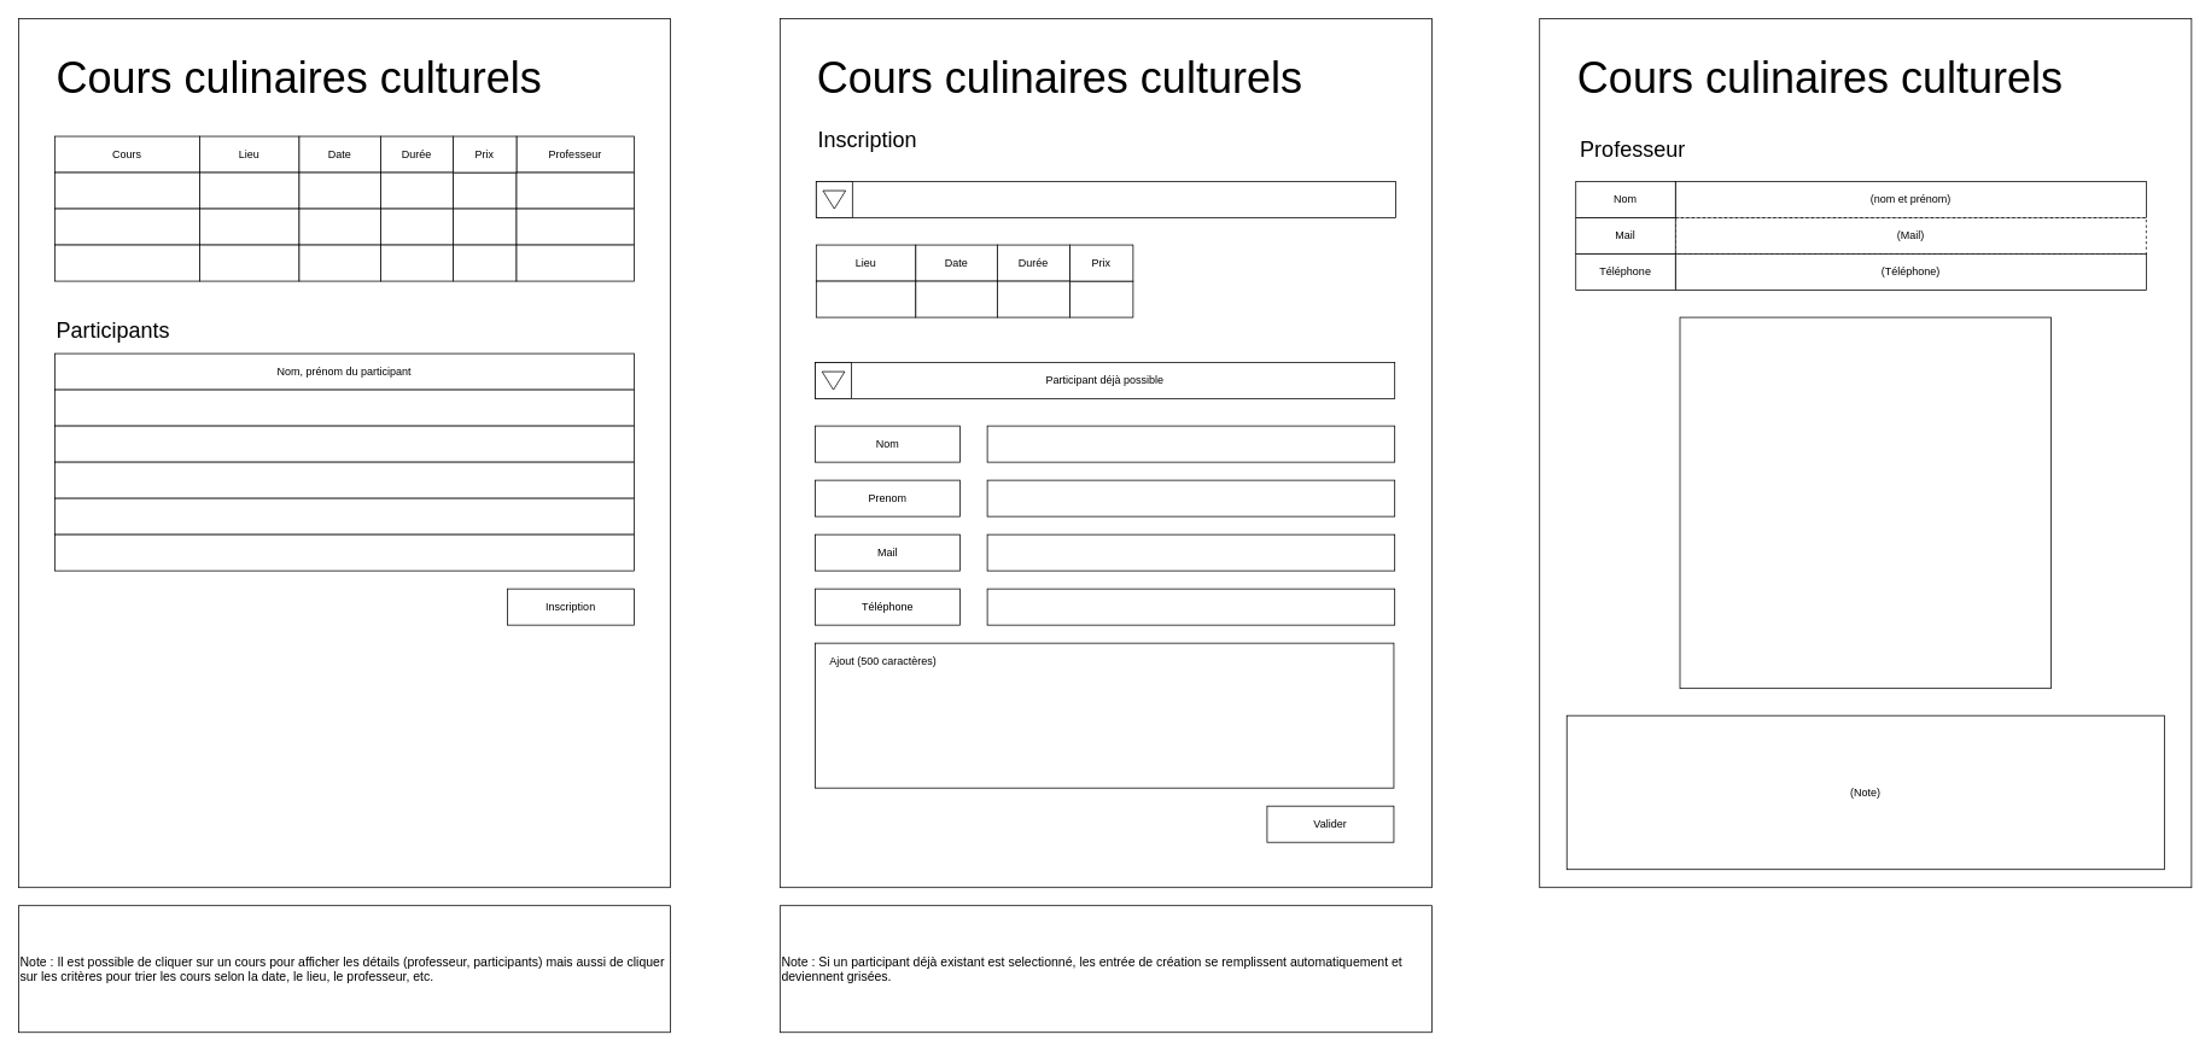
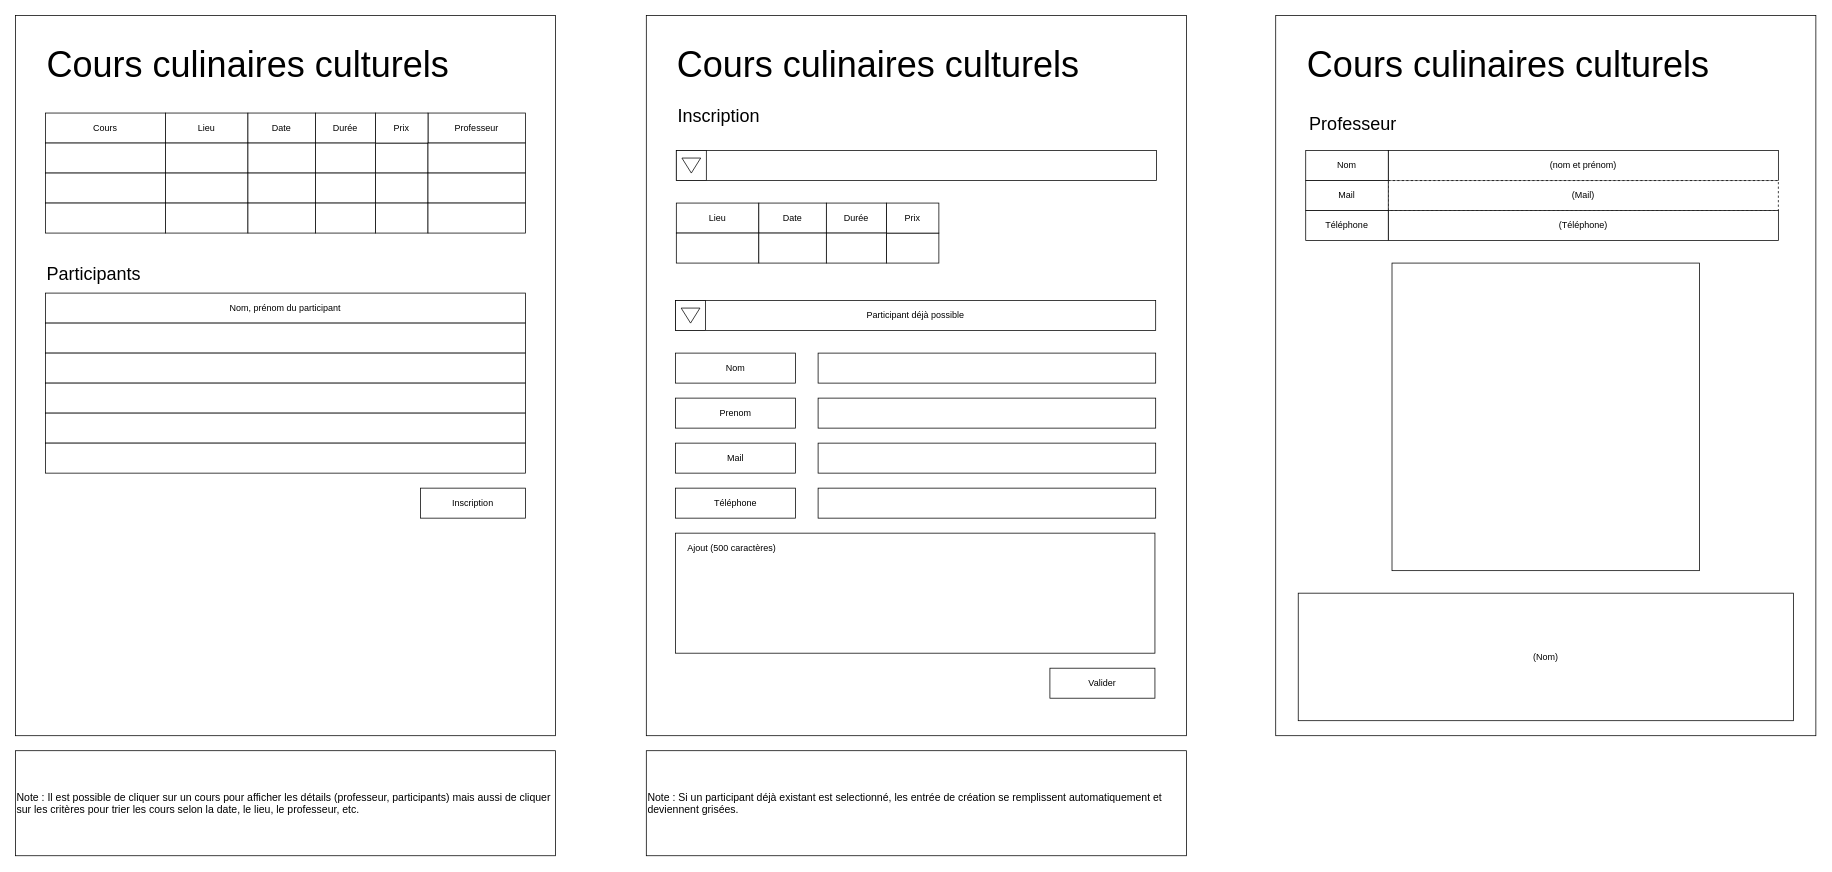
  <mxCell id="0" />
  <mxCell id="1" parent="0" />
  <mxCell id="2" value="" style="rounded=0;whiteSpace=wrap;html=1;" parent="1" vertex="1"><mxGeometry x="1700" y="20" width="720" height="960" as="geometry" /></mxCell>
  <mxCell id="3" value="" style="rounded=0;whiteSpace=wrap;html=1;" parent="1" vertex="1"><mxGeometry x="861" y="20" width="720" height="960" as="geometry" /></mxCell>
  <mxCell id="4" value="" style="rounded=0;whiteSpace=wrap;html=1;" parent="1" vertex="1"><mxGeometry x="20" y="20" width="720" height="960" as="geometry" /></mxCell>
  <mxCell id="5" value="&lt;div style=&quot;text-align: justify;&quot;&gt;&lt;span style=&quot;font-size: 48px; background-color: initial;&quot;&gt;Cours culinaires culturels&lt;/span&gt;&lt;/div&gt;" style="text;html=1;align=left;verticalAlign=middle;whiteSpace=wrap;rounded=0;" parent="1" vertex="1"><mxGeometry x="60" y="40" width="550" height="90" as="geometry" /></mxCell>
  <mxCell id="6" value="&lt;div style=&quot;text-align: justify;&quot;&gt;&lt;span style=&quot;background-color: initial;&quot;&gt;&lt;font style=&quot;font-size: 24px;&quot;&gt;Inscription&lt;/font&gt;&lt;/span&gt;&lt;/div&gt;" style="text;html=1;align=left;verticalAlign=middle;whiteSpace=wrap;rounded=0;" parent="1" vertex="1"><mxGeometry x="901" y="130" width="190" height="50" as="geometry" /></mxCell>
  <mxCell id="7" value="Cours" style="rounded=0;whiteSpace=wrap;html=1;" parent="1" vertex="1"><mxGeometry x="60" y="150" width="160" height="40" as="geometry" /></mxCell>
  <mxCell id="8" value="Lieu" style="rounded=0;whiteSpace=wrap;html=1;" parent="1" vertex="1"><mxGeometry x="220" y="150" width="110" height="40" as="geometry" /></mxCell>
  <mxCell id="9" value="Date" style="rounded=0;whiteSpace=wrap;html=1;" parent="1" vertex="1"><mxGeometry x="330" y="150" width="90" height="40" as="geometry" /></mxCell>
  <mxCell id="10" value="Professeur" style="rounded=0;whiteSpace=wrap;html=1;" parent="1" vertex="1"><mxGeometry x="570" y="150" width="130" height="40" as="geometry" /></mxCell>
  <mxCell id="11" value="" style="rounded=0;whiteSpace=wrap;html=1;" parent="1" vertex="1"><mxGeometry x="60" y="190" width="160" height="40" as="geometry" /></mxCell>
  <mxCell id="12" value="" style="rounded=0;whiteSpace=wrap;html=1;" parent="1" vertex="1"><mxGeometry x="220" y="190" width="110" height="40" as="geometry" /></mxCell>
  <mxCell id="13" value="" style="rounded=0;whiteSpace=wrap;html=1;" parent="1" vertex="1"><mxGeometry x="330" y="190" width="90" height="40" as="geometry" /></mxCell>
  <mxCell id="14" value="" style="rounded=0;whiteSpace=wrap;html=1;" parent="1" vertex="1"><mxGeometry x="500" y="190" width="70" height="40" as="geometry" /></mxCell>
  <mxCell id="15" value="Prix" style="rounded=0;whiteSpace=wrap;html=1;" parent="1" vertex="1"><mxGeometry x="500" y="150" width="70" height="40" as="geometry" /></mxCell>
  <mxCell id="16" value="" style="rounded=0;whiteSpace=wrap;html=1;" parent="1" vertex="1"><mxGeometry x="570" y="190" width="130" height="40" as="geometry" /></mxCell>
  <mxCell id="17" value="Durée" style="rounded=0;whiteSpace=wrap;html=1;" parent="1" vertex="1"><mxGeometry x="420" y="150" width="80" height="40" as="geometry" /></mxCell>
  <mxCell id="18" value="" style="rounded=0;whiteSpace=wrap;html=1;" parent="1" vertex="1"><mxGeometry x="420" y="190" width="80" height="40" as="geometry" /></mxCell>
  <mxCell id="19" value="" style="rounded=0;whiteSpace=wrap;html=1;" parent="1" vertex="1"><mxGeometry x="60" y="230" width="160" height="40" as="geometry" /></mxCell>
  <mxCell id="20" value="" style="rounded=0;whiteSpace=wrap;html=1;" parent="1" vertex="1"><mxGeometry x="220" y="230" width="110" height="40" as="geometry" /></mxCell>
  <mxCell id="21" value="" style="rounded=0;whiteSpace=wrap;html=1;" parent="1" vertex="1"><mxGeometry x="330" y="230" width="90" height="40" as="geometry" /></mxCell>
  <mxCell id="22" value="" style="rounded=0;whiteSpace=wrap;html=1;" parent="1" vertex="1"><mxGeometry x="500" y="230" width="70" height="40" as="geometry" /></mxCell>
  <mxCell id="23" value="" style="rounded=0;whiteSpace=wrap;html=1;" parent="1" vertex="1"><mxGeometry x="570" y="230" width="130" height="40" as="geometry" /></mxCell>
  <mxCell id="24" value="" style="rounded=0;whiteSpace=wrap;html=1;" parent="1" vertex="1"><mxGeometry x="420" y="230" width="80" height="40" as="geometry" /></mxCell>
  <mxCell id="25" value="" style="rounded=0;whiteSpace=wrap;html=1;" parent="1" vertex="1"><mxGeometry x="60" y="270" width="160" height="40" as="geometry" /></mxCell>
  <mxCell id="26" value="" style="rounded=0;whiteSpace=wrap;html=1;" parent="1" vertex="1"><mxGeometry x="220" y="270" width="110" height="40" as="geometry" /></mxCell>
  <mxCell id="27" value="" style="rounded=0;whiteSpace=wrap;html=1;" parent="1" vertex="1"><mxGeometry x="330" y="270" width="90" height="40" as="geometry" /></mxCell>
  <mxCell id="28" value="" style="rounded=0;whiteSpace=wrap;html=1;" parent="1" vertex="1"><mxGeometry x="500" y="270" width="70" height="40" as="geometry" /></mxCell>
  <mxCell id="29" value="" style="rounded=0;whiteSpace=wrap;html=1;" parent="1" vertex="1"><mxGeometry x="570" y="270" width="130" height="40" as="geometry" /></mxCell>
  <mxCell id="30" value="" style="rounded=0;whiteSpace=wrap;html=1;" parent="1" vertex="1"><mxGeometry x="420" y="270" width="80" height="40" as="geometry" /></mxCell>
  <mxCell id="31" value="&lt;div style=&quot;text-align: justify;&quot;&gt;&lt;span style=&quot;font-size: 48px; background-color: initial;&quot;&gt;Cours culinaires culturels&lt;/span&gt;&lt;/div&gt;" style="text;html=1;align=left;verticalAlign=middle;whiteSpace=wrap;rounded=0;" parent="1" vertex="1"><mxGeometry x="900" y="40" width="550" height="90" as="geometry" /></mxCell>
  <mxCell id="32" value="" style="group" parent="1" vertex="1" connectable="0"><mxGeometry x="901" y="200" width="640" height="40" as="geometry" /></mxCell>
  <mxCell id="33" value="" style="rounded=0;whiteSpace=wrap;html=1;" parent="32" vertex="1"><mxGeometry width="640" height="40" as="geometry" /></mxCell>
  <mxCell id="34" value="" style="rounded=0;whiteSpace=wrap;html=1;" parent="32" vertex="1"><mxGeometry width="40" height="40" as="geometry" /></mxCell>
  <mxCell id="35" value="" style="triangle;whiteSpace=wrap;html=1;rotation=90;" parent="32" vertex="1"><mxGeometry x="10" y="7.5" width="20" height="25" as="geometry" /></mxCell>
  <mxCell id="36" value="Lieu" style="rounded=0;whiteSpace=wrap;html=1;" parent="1" vertex="1"><mxGeometry x="901" y="270" width="110" height="40" as="geometry" /></mxCell>
  <mxCell id="37" value="Date" style="rounded=0;whiteSpace=wrap;html=1;" parent="1" vertex="1"><mxGeometry x="1011" y="270" width="90" height="40" as="geometry" /></mxCell>
  <mxCell id="38" value="" style="rounded=0;whiteSpace=wrap;html=1;" parent="1" vertex="1"><mxGeometry x="901" y="310" width="110" height="40" as="geometry" /></mxCell>
  <mxCell id="39" value="" style="rounded=0;whiteSpace=wrap;html=1;" parent="1" vertex="1"><mxGeometry x="1011" y="310" width="90" height="40" as="geometry" /></mxCell>
  <mxCell id="40" value="" style="rounded=0;whiteSpace=wrap;html=1;" parent="1" vertex="1"><mxGeometry x="1181" y="310" width="70" height="40" as="geometry" /></mxCell>
  <mxCell id="41" value="Prix" style="rounded=0;whiteSpace=wrap;html=1;" parent="1" vertex="1"><mxGeometry x="1181" y="270" width="70" height="40" as="geometry" /></mxCell>
  <mxCell id="42" value="Durée" style="rounded=0;whiteSpace=wrap;html=1;" parent="1" vertex="1"><mxGeometry x="1101" y="270" width="80" height="40" as="geometry" /></mxCell>
  <mxCell id="43" value="" style="rounded=0;whiteSpace=wrap;html=1;" parent="1" vertex="1"><mxGeometry x="1101" y="310" width="80" height="40" as="geometry" /></mxCell>
  <mxCell id="44" value="" style="rounded=0;whiteSpace=wrap;html=1;" parent="1" vertex="1"><mxGeometry x="1090" y="470" width="450" height="40" as="geometry" /></mxCell>
  <mxCell id="45" value="Nom" style="rounded=0;whiteSpace=wrap;html=1;" parent="1" vertex="1"><mxGeometry x="900" y="470" width="160" height="40" as="geometry" /></mxCell>
  <mxCell id="46" value="" style="rounded=0;whiteSpace=wrap;html=1;" parent="1" vertex="1"><mxGeometry x="1090" y="530" width="450" height="40" as="geometry" /></mxCell>
  <mxCell id="47" value="Prenom" style="rounded=0;whiteSpace=wrap;html=1;" parent="1" vertex="1"><mxGeometry x="900" y="530" width="160" height="40" as="geometry" /></mxCell>
  <mxCell id="48" value="" style="rounded=0;whiteSpace=wrap;html=1;" parent="1" vertex="1"><mxGeometry x="1090" y="590" width="450" height="40" as="geometry" /></mxCell>
  <mxCell id="49" value="Mail" style="rounded=0;whiteSpace=wrap;html=1;" parent="1" vertex="1"><mxGeometry x="900" y="590" width="160" height="40" as="geometry" /></mxCell>
  <mxCell id="50" value="" style="rounded=0;whiteSpace=wrap;html=1;" parent="1" vertex="1"><mxGeometry x="1090" y="650" width="450" height="40" as="geometry" /></mxCell>
  <mxCell id="51" value="Téléphone" style="rounded=0;whiteSpace=wrap;html=1;" parent="1" vertex="1"><mxGeometry x="900" y="650" width="160" height="40" as="geometry" /></mxCell>
  <mxCell id="52" value="Valider" style="rounded=0;whiteSpace=wrap;html=1;" parent="1" vertex="1"><mxGeometry x="1399" y="890" width="140" height="40" as="geometry" /></mxCell>
  <mxCell id="53" value="" style="rounded=0;whiteSpace=wrap;html=1;align=left;" parent="1" vertex="1"><mxGeometry x="900" y="710" width="639" height="160" as="geometry" /></mxCell>
  <mxCell id="54" value="Ajout (500 caractères)" style="text;html=1;align=center;verticalAlign=middle;whiteSpace=wrap;rounded=0;" parent="1" vertex="1"><mxGeometry x="900" y="710" width="150" height="40" as="geometry" /></mxCell>
  <mxCell id="55" value="(nom et prénom)" style="rounded=0;whiteSpace=wrap;html=1;" parent="1" vertex="1"><mxGeometry x="1850" y="200" width="520" height="40" as="geometry" /></mxCell>
  <mxCell id="56" value="&lt;div style=&quot;text-align: justify;&quot;&gt;&lt;span style=&quot;background-color: initial;&quot;&gt;&lt;font style=&quot;font-size: 24px;&quot;&gt;Professeur&lt;/font&gt;&lt;/span&gt;&lt;/div&gt;" style="text;html=1;align=left;verticalAlign=middle;whiteSpace=wrap;rounded=0;" parent="1" vertex="1"><mxGeometry x="1743" y="140" width="190" height="50" as="geometry" /></mxCell>
  <mxCell id="57" value="(Mail)" style="rounded=0;whiteSpace=wrap;html=1;dashed=1;" parent="1" vertex="1"><mxGeometry x="1850" y="240" width="520" height="40" as="geometry" /></mxCell>
  <mxCell id="58" value="(Téléphone)" style="rounded=0;whiteSpace=wrap;html=1;" parent="1" vertex="1"><mxGeometry x="1850" y="280" width="520" height="40" as="geometry" /></mxCell>
  <mxCell id="59" value="" style="whiteSpace=wrap;html=1;aspect=fixed;" parent="1" vertex="1"><mxGeometry x="1855" y="350" width="410" height="410" as="geometry" /></mxCell>
  <mxCell id="60" value="&lt;div style=&quot;text-align: justify;&quot;&gt;&lt;span style=&quot;background-color: initial;&quot;&gt;&lt;font style=&quot;font-size: 24px;&quot;&gt;Participants&lt;/font&gt;&lt;/span&gt;&lt;/div&gt;" style="text;html=1;align=left;verticalAlign=middle;whiteSpace=wrap;rounded=0;" parent="1" vertex="1"><mxGeometry x="60" y="340" width="190" height="50" as="geometry" /></mxCell>
  <mxCell id="61" value="Nom, prénom du participant" style="rounded=0;whiteSpace=wrap;html=1;" parent="1" vertex="1"><mxGeometry x="60" y="390" width="640" height="40" as="geometry" /></mxCell>
  <mxCell id="62" value="" style="rounded=0;whiteSpace=wrap;html=1;" parent="1" vertex="1"><mxGeometry x="60" y="430" width="640" height="40" as="geometry" /></mxCell>
  <mxCell id="63" value="" style="rounded=0;whiteSpace=wrap;html=1;" parent="1" vertex="1"><mxGeometry x="60" y="470" width="640" height="40" as="geometry" /></mxCell>
  <mxCell id="64" value="" style="rounded=0;whiteSpace=wrap;html=1;" parent="1" vertex="1"><mxGeometry x="60" y="510" width="640" height="40" as="geometry" /></mxCell>
  <mxCell id="65" value="" style="rounded=0;whiteSpace=wrap;html=1;" parent="1" vertex="1"><mxGeometry x="60" y="550" width="640" height="40" as="geometry" /></mxCell>
  <mxCell id="66" value="" style="rounded=0;whiteSpace=wrap;html=1;" parent="1" vertex="1"><mxGeometry x="60" y="590" width="640" height="40" as="geometry" /></mxCell>
  <mxCell id="67" value="Inscription" style="rounded=0;whiteSpace=wrap;html=1;" parent="1" vertex="1"><mxGeometry x="560" y="650" width="140" height="40" as="geometry" /></mxCell>
  <mxCell id="68" value="&lt;div style=&quot;&quot;&gt;&lt;font style=&quot;font-size: 14px;&quot;&gt;Note : Il est possible de cliquer sur un cours pour afficher les détails (professeur, participants) mais aussi de cliquer sur les critères pour trier les cours selon la date, le lieu, le professeur, etc.&lt;/font&gt;&lt;/div&gt;" style="rounded=0;whiteSpace=wrap;html=1;align=left;" parent="1" vertex="1"><mxGeometry x="20" y="1000" width="720" height="140" as="geometry" /></mxCell>
  <mxCell id="69" value="&lt;div style=&quot;text-align: justify;&quot;&gt;&lt;span style=&quot;font-size: 48px; background-color: initial;&quot;&gt;Cours culinaires culturels&lt;/span&gt;&lt;/div&gt;" style="text;html=1;align=left;verticalAlign=middle;whiteSpace=wrap;rounded=0;" parent="1" vertex="1"><mxGeometry x="1740" y="40" width="550" height="90" as="geometry" /></mxCell>
  <mxCell id="70" value="Nom" style="rounded=0;whiteSpace=wrap;html=1;" parent="1" vertex="1"><mxGeometry x="1740" y="200" width="110" height="40" as="geometry" /></mxCell>
  <mxCell id="71" value="Mail" style="rounded=0;whiteSpace=wrap;html=1;" parent="1" vertex="1"><mxGeometry x="1740" y="240" width="110" height="40" as="geometry" /></mxCell>
  <mxCell id="72" value="Téléphone" style="rounded=0;whiteSpace=wrap;html=1;" parent="1" vertex="1"><mxGeometry x="1740" y="280" width="110" height="40" as="geometry" /></mxCell>
- <mxCell id="73" value="(Note)" style="rounded=0;whiteSpace=wrap;html=1;" parent="1" vertex="1"><mxGeometry x="1730" y="790" width="660" height="170" as="geometry" /></mxCell>
+ <mxCell id="73" value="(Nom)" style="rounded=0;whiteSpace=wrap;html=1;" parent="1" vertex="1"><mxGeometry x="1730" y="790" width="660" height="170" as="geometry" /></mxCell>
  <mxCell id="74" value="" style="group" parent="1" vertex="1" connectable="0"><mxGeometry x="900" y="400" width="640" height="40" as="geometry" /></mxCell>
  <mxCell id="75" value="Participant déjà possible" style="rounded=0;whiteSpace=wrap;html=1;" parent="74" vertex="1"><mxGeometry width="640" height="40" as="geometry" /></mxCell>
  <mxCell id="76" value="" style="rounded=0;whiteSpace=wrap;html=1;" parent="74" vertex="1"><mxGeometry width="40" height="40" as="geometry" /></mxCell>
  <mxCell id="77" value="" style="triangle;whiteSpace=wrap;html=1;rotation=90;" parent="74" vertex="1"><mxGeometry x="10" y="7.5" width="20" height="25" as="geometry" /></mxCell>
  <mxCell id="78" value="&lt;div style=&quot;&quot;&gt;&lt;font style=&quot;font-size: 14px;&quot;&gt;Note : Si un participant déjà existant est selectionné, les entrée de création se remplissent automatiquement et deviennent grisées.&lt;/font&gt;&lt;/div&gt;" style="rounded=0;whiteSpace=wrap;html=1;align=left;" vertex="1" parent="1"><mxGeometry x="861" y="1000" width="720" height="140" as="geometry" /></mxCell>
